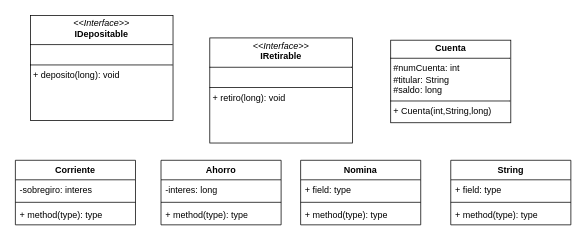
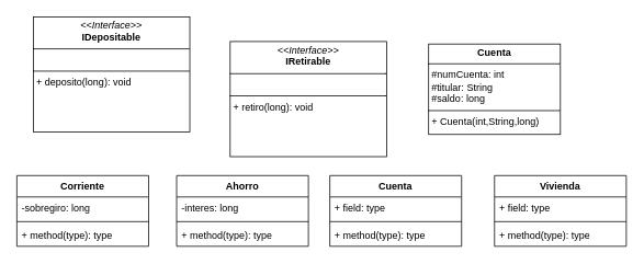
  <mxCell id="0" />
  <mxCell id="1" parent="0" />
  <mxCell id="2" value="Corriente" style="swimlane;fontStyle=1;align=center;verticalAlign=top;childLayout=stackLayout;horizontal=1;startSize=26;horizontalStack=0;resizeParent=1;resizeParentMax=0;resizeLast=0;collapsible=1;marginBottom=0;whiteSpace=wrap;html=1;" vertex="1" parent="1"><mxGeometry x="20" y="213" width="160" height="86" as="geometry" /></mxCell>
- <mxCell id="3" value="-sobregiro: interes" style="text;strokeColor=none;fillColor=none;align=left;verticalAlign=top;spacingLeft=4;spacingRight=4;overflow=hidden;rotatable=0;points=[[0,0.5],[1,0.5]];portConstraint=eastwest;whiteSpace=wrap;html=1;" vertex="1" parent="2"><mxGeometry y="26" width="160" height="26" as="geometry" /></mxCell>
+ <mxCell id="3" value="-sobregiro: long" style="text;strokeColor=none;fillColor=none;align=left;verticalAlign=top;spacingLeft=4;spacingRight=4;overflow=hidden;rotatable=0;points=[[0,0.5],[1,0.5]];portConstraint=eastwest;whiteSpace=wrap;html=1;" vertex="1" parent="2"><mxGeometry y="26" width="160" height="26" as="geometry" /></mxCell>
  <mxCell id="4" value="" style="line;strokeWidth=1;fillColor=none;align=left;verticalAlign=middle;spacingTop=-1;spacingLeft=3;spacingRight=3;rotatable=0;labelPosition=right;points=[];portConstraint=eastwest;strokeColor=inherit;" vertex="1" parent="2"><mxGeometry y="52" width="160" height="8" as="geometry" /></mxCell>
  <mxCell id="5" value="+ method(type): type" style="text;strokeColor=none;fillColor=none;align=left;verticalAlign=top;spacingLeft=4;spacingRight=4;overflow=hidden;rotatable=0;points=[[0,0.5],[1,0.5]];portConstraint=eastwest;whiteSpace=wrap;html=1;" vertex="1" parent="2"><mxGeometry y="60" width="160" height="26" as="geometry" /></mxCell>
  <mxCell id="6" value="Ahorro" style="swimlane;fontStyle=1;align=center;verticalAlign=top;childLayout=stackLayout;horizontal=1;startSize=26;horizontalStack=0;resizeParent=1;resizeParentMax=0;resizeLast=0;collapsible=1;marginBottom=0;whiteSpace=wrap;html=1;" vertex="1" parent="1"><mxGeometry x="214" y="213" width="160" height="86" as="geometry" /></mxCell>
  <mxCell id="7" value="-interes: long" style="text;strokeColor=none;fillColor=none;align=left;verticalAlign=top;spacingLeft=4;spacingRight=4;overflow=hidden;rotatable=0;points=[[0,0.5],[1,0.5]];portConstraint=eastwest;whiteSpace=wrap;html=1;" vertex="1" parent="6"><mxGeometry y="26" width="160" height="26" as="geometry" /></mxCell>
  <mxCell id="8" value="" style="line;strokeWidth=1;fillColor=none;align=left;verticalAlign=middle;spacingTop=-1;spacingLeft=3;spacingRight=3;rotatable=0;labelPosition=right;points=[];portConstraint=eastwest;strokeColor=inherit;" vertex="1" parent="6"><mxGeometry y="52" width="160" height="8" as="geometry" /></mxCell>
  <mxCell id="9" value="+ method(type): type" style="text;strokeColor=none;fillColor=none;align=left;verticalAlign=top;spacingLeft=4;spacingRight=4;overflow=hidden;rotatable=0;points=[[0,0.5],[1,0.5]];portConstraint=eastwest;whiteSpace=wrap;html=1;" vertex="1" parent="6"><mxGeometry y="60" width="160" height="26" as="geometry" /></mxCell>
- <mxCell id="10" value="Nomina" style="swimlane;fontStyle=1;align=center;verticalAlign=top;childLayout=stackLayout;horizontal=1;startSize=26;horizontalStack=0;resizeParent=1;resizeParentMax=0;resizeLast=0;collapsible=1;marginBottom=0;whiteSpace=wrap;html=1;" vertex="1" parent="1"><mxGeometry x="400" y="213" width="160" height="86" as="geometry" /></mxCell>
+ <mxCell id="10" value="Cuenta" style="swimlane;fontStyle=1;align=center;verticalAlign=top;childLayout=stackLayout;horizontal=1;startSize=26;horizontalStack=0;resizeParent=1;resizeParentMax=0;resizeLast=0;collapsible=1;marginBottom=0;whiteSpace=wrap;html=1;" vertex="1" parent="1"><mxGeometry x="400" y="213" width="160" height="86" as="geometry" /></mxCell>
  <mxCell id="11" value="+ field: type" style="text;strokeColor=none;fillColor=none;align=left;verticalAlign=top;spacingLeft=4;spacingRight=4;overflow=hidden;rotatable=0;points=[[0,0.5],[1,0.5]];portConstraint=eastwest;whiteSpace=wrap;html=1;" vertex="1" parent="10"><mxGeometry y="26" width="160" height="26" as="geometry" /></mxCell>
  <mxCell id="12" value="" style="line;strokeWidth=1;fillColor=none;align=left;verticalAlign=middle;spacingTop=-1;spacingLeft=3;spacingRight=3;rotatable=0;labelPosition=right;points=[];portConstraint=eastwest;strokeColor=inherit;" vertex="1" parent="10"><mxGeometry y="52" width="160" height="8" as="geometry" /></mxCell>
  <mxCell id="13" value="+ method(type): type" style="text;strokeColor=none;fillColor=none;align=left;verticalAlign=top;spacingLeft=4;spacingRight=4;overflow=hidden;rotatable=0;points=[[0,0.5],[1,0.5]];portConstraint=eastwest;whiteSpace=wrap;html=1;" vertex="1" parent="10"><mxGeometry y="60" width="160" height="26" as="geometry" /></mxCell>
- <mxCell id="14" value="String" style="swimlane;fontStyle=1;align=center;verticalAlign=top;childLayout=stackLayout;horizontal=1;startSize=26;horizontalStack=0;resizeParent=1;resizeParentMax=0;resizeLast=0;collapsible=1;marginBottom=0;whiteSpace=wrap;html=1;" vertex="1" parent="1"><mxGeometry x="600" y="213" width="160" height="86" as="geometry" /></mxCell>
+ <mxCell id="14" value="Vivienda" style="swimlane;fontStyle=1;align=center;verticalAlign=top;childLayout=stackLayout;horizontal=1;startSize=26;horizontalStack=0;resizeParent=1;resizeParentMax=0;resizeLast=0;collapsible=1;marginBottom=0;whiteSpace=wrap;html=1;" vertex="1" parent="1"><mxGeometry x="600" y="213" width="160" height="86" as="geometry" /></mxCell>
  <mxCell id="15" value="+ field: type" style="text;strokeColor=none;fillColor=none;align=left;verticalAlign=top;spacingLeft=4;spacingRight=4;overflow=hidden;rotatable=0;points=[[0,0.5],[1,0.5]];portConstraint=eastwest;whiteSpace=wrap;html=1;" vertex="1" parent="14"><mxGeometry y="26" width="160" height="26" as="geometry" /></mxCell>
  <mxCell id="16" value="" style="line;strokeWidth=1;fillColor=none;align=left;verticalAlign=middle;spacingTop=-1;spacingLeft=3;spacingRight=3;rotatable=0;labelPosition=right;points=[];portConstraint=eastwest;strokeColor=inherit;" vertex="1" parent="14"><mxGeometry y="52" width="160" height="8" as="geometry" /></mxCell>
  <mxCell id="17" value="+ method(type): type" style="text;strokeColor=none;fillColor=none;align=left;verticalAlign=top;spacingLeft=4;spacingRight=4;overflow=hidden;rotatable=0;points=[[0,0.5],[1,0.5]];portConstraint=eastwest;whiteSpace=wrap;html=1;" vertex="1" parent="14"><mxGeometry y="60" width="160" height="26" as="geometry" /></mxCell>
  <mxCell id="18" value="&lt;p style=&quot;margin:0px;margin-top:4px;text-align:center;&quot;&gt;&lt;i&gt;&amp;lt;&amp;lt;Interface&amp;gt;&amp;gt;&lt;/i&gt;&lt;br&gt;&lt;b&gt;IRetirable&lt;/b&gt;&lt;/p&gt;&lt;hr size=&quot;1&quot; style=&quot;border-style:solid;&quot;&gt;&lt;p style=&quot;margin:0px;margin-left:4px;&quot;&gt;&lt;br&gt;&lt;/p&gt;&lt;hr size=&quot;1&quot; style=&quot;border-style:solid;&quot;&gt;&lt;p style=&quot;margin:0px;margin-left:4px;&quot;&gt;+ retiro(long): void&lt;br&gt;&lt;br&gt;&lt;/p&gt;" style="verticalAlign=top;align=left;overflow=fill;html=1;whiteSpace=wrap;" vertex="1" parent="1"><mxGeometry x="279" y="50" width="190" height="140" as="geometry" /></mxCell>
  <mxCell id="19" value="&lt;p style=&quot;margin:0px;margin-top:4px;text-align:center;&quot;&gt;&lt;i&gt;&amp;lt;&amp;lt;Interface&amp;gt;&amp;gt;&lt;/i&gt;&lt;br&gt;&lt;b&gt;IDepositable&lt;/b&gt;&lt;/p&gt;&lt;hr size=&quot;1&quot; style=&quot;border-style:solid;&quot;&gt;&lt;p style=&quot;margin:0px;margin-left:4px;&quot;&gt;&lt;br&gt;&lt;/p&gt;&lt;hr size=&quot;1&quot; style=&quot;border-style:solid;&quot;&gt;&lt;p style=&quot;margin:0px;margin-left:4px;&quot;&gt;+ deposito(long): void&lt;br&gt;&lt;br&gt;&lt;/p&gt;" style="verticalAlign=top;align=left;overflow=fill;html=1;whiteSpace=wrap;" vertex="1" parent="1"><mxGeometry x="40" y="20" width="190" height="140" as="geometry" /></mxCell>
  <mxCell id="20" value="&lt;p style=&quot;margin:0px;margin-top:4px;text-align:center;&quot;&gt;&lt;b&gt;Cuenta&lt;/b&gt;&lt;/p&gt;&lt;hr size=&quot;1&quot; style=&quot;border-style:solid;&quot;&gt;&lt;p style=&quot;margin:0px;margin-left:4px;&quot;&gt;#numCuenta: int&lt;/p&gt;&lt;p style=&quot;margin:0px;margin-left:4px;&quot;&gt;#titular: String&lt;/p&gt;&lt;p style=&quot;margin:0px;margin-left:4px;&quot;&gt;#saldo: long&lt;/p&gt;&lt;hr size=&quot;1&quot; style=&quot;border-style:solid;&quot;&gt;&lt;p style=&quot;margin:0px;margin-left:4px;&quot;&gt;+ Cuenta(int,String,long)&lt;/p&gt;" style="verticalAlign=top;align=left;overflow=fill;html=1;whiteSpace=wrap;" vertex="1" parent="1"><mxGeometry x="520" y="53" width="160" height="110" as="geometry" /></mxCell>
